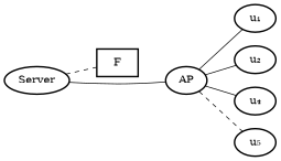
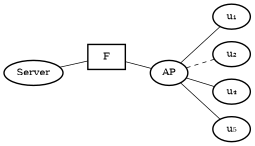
  graph {
    rankdir=LR
    node [color=black fillcolor=white shape=ellipse style=bold]
    n1 [label=Server]
    n2 [label=F shape=cloud]
    n3 [label=AP]
    n4 [label="u₁"]
    n5 [label="u₂"]
    n6 [label="u₄"]
    n7 [label="u₅"]
-   n1 -- n2 [style=dashed]
-   n1 -- n3
+   n1 -- n2
+   n2 -- n3
    n3 -- n4 [style=solid]
-   n3 -- n5 [style=solid]
+   n3 -- n5 [style=dashed]
    n3 -- n6 [style=solid]
-   n3 -- n7 [style=dashed]
+   n3 -- n7 [style=solid]
  }
